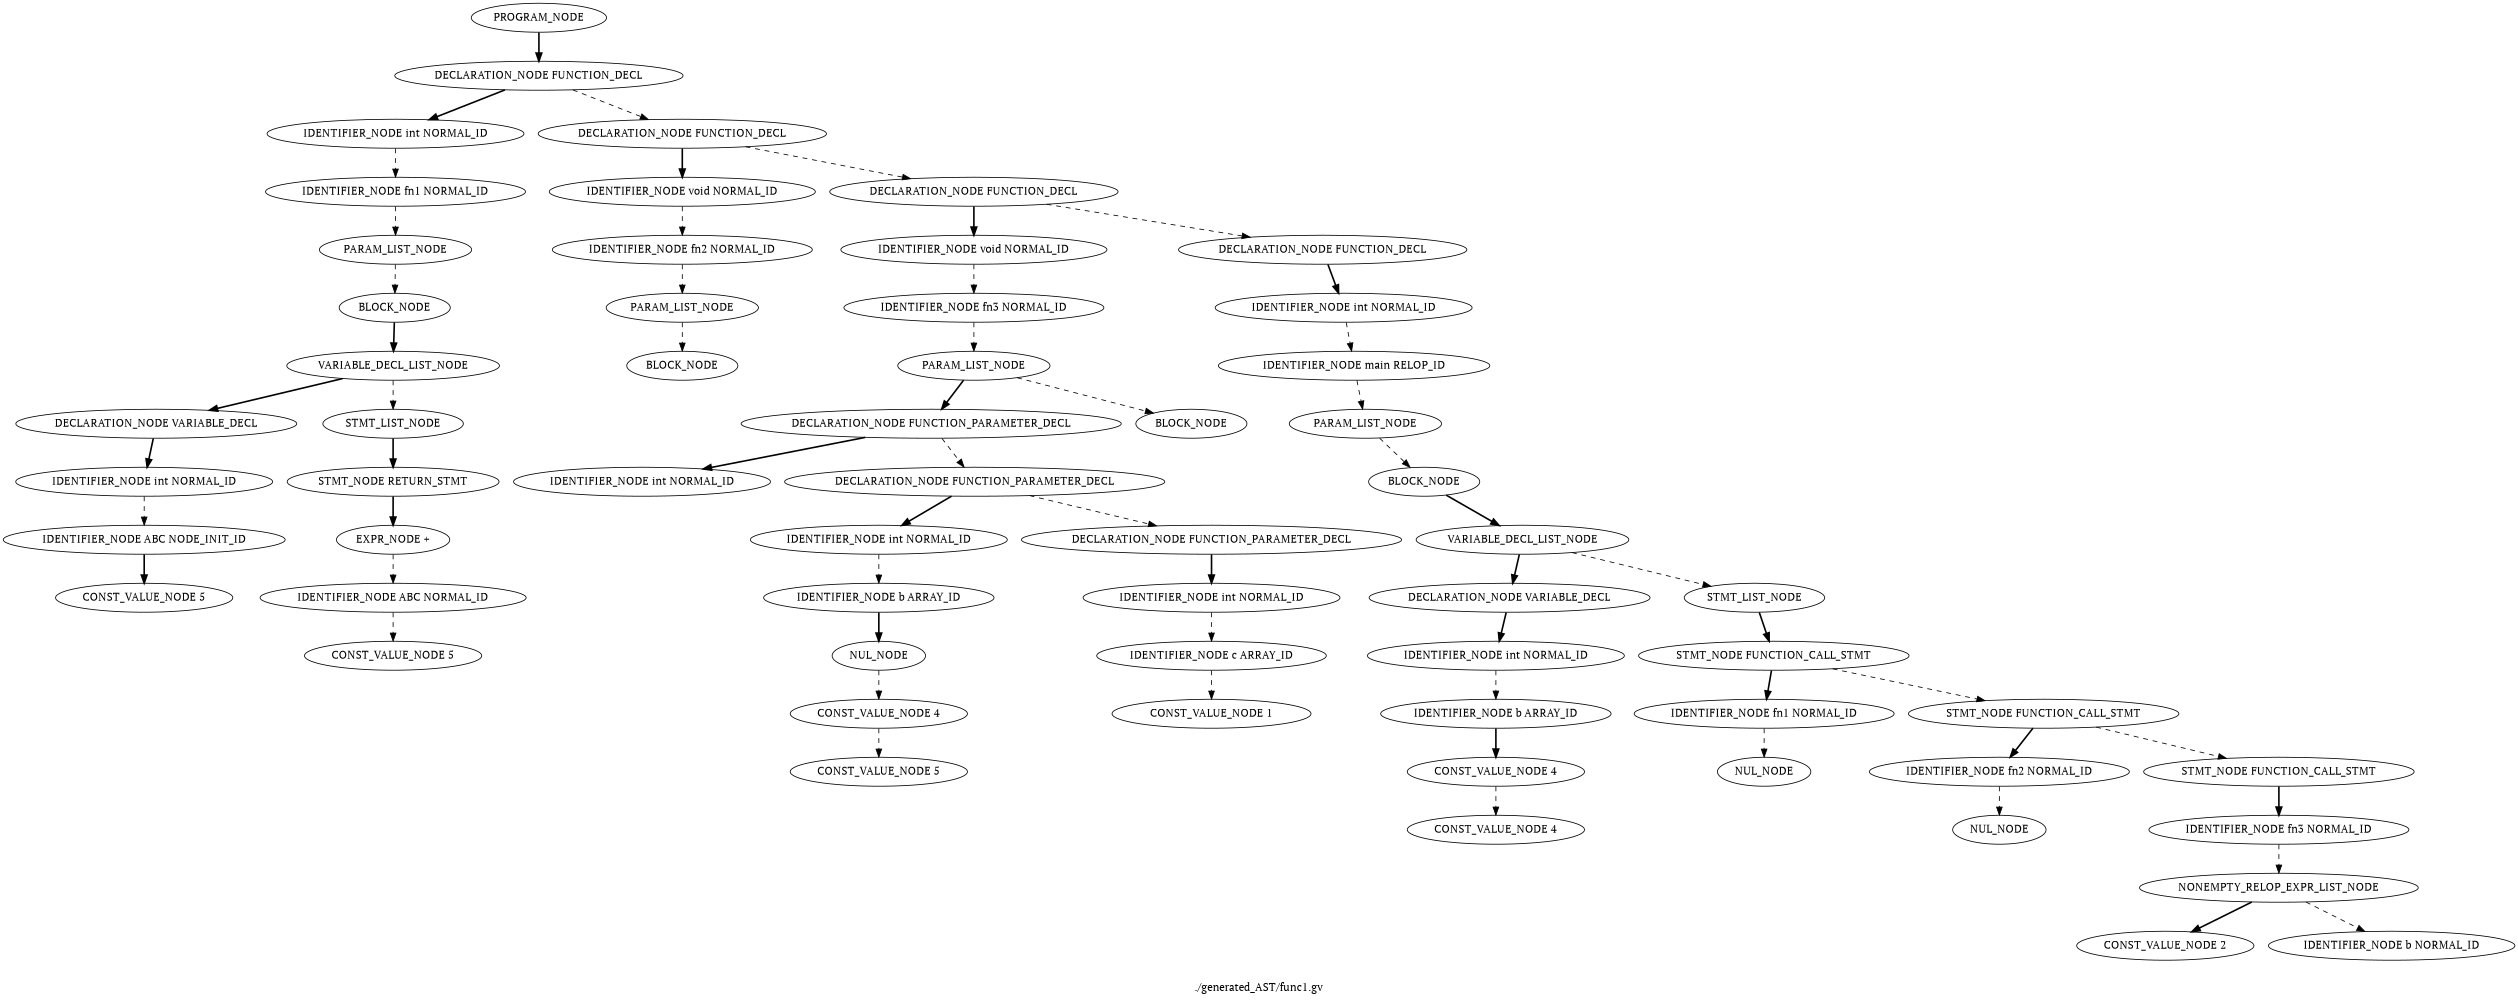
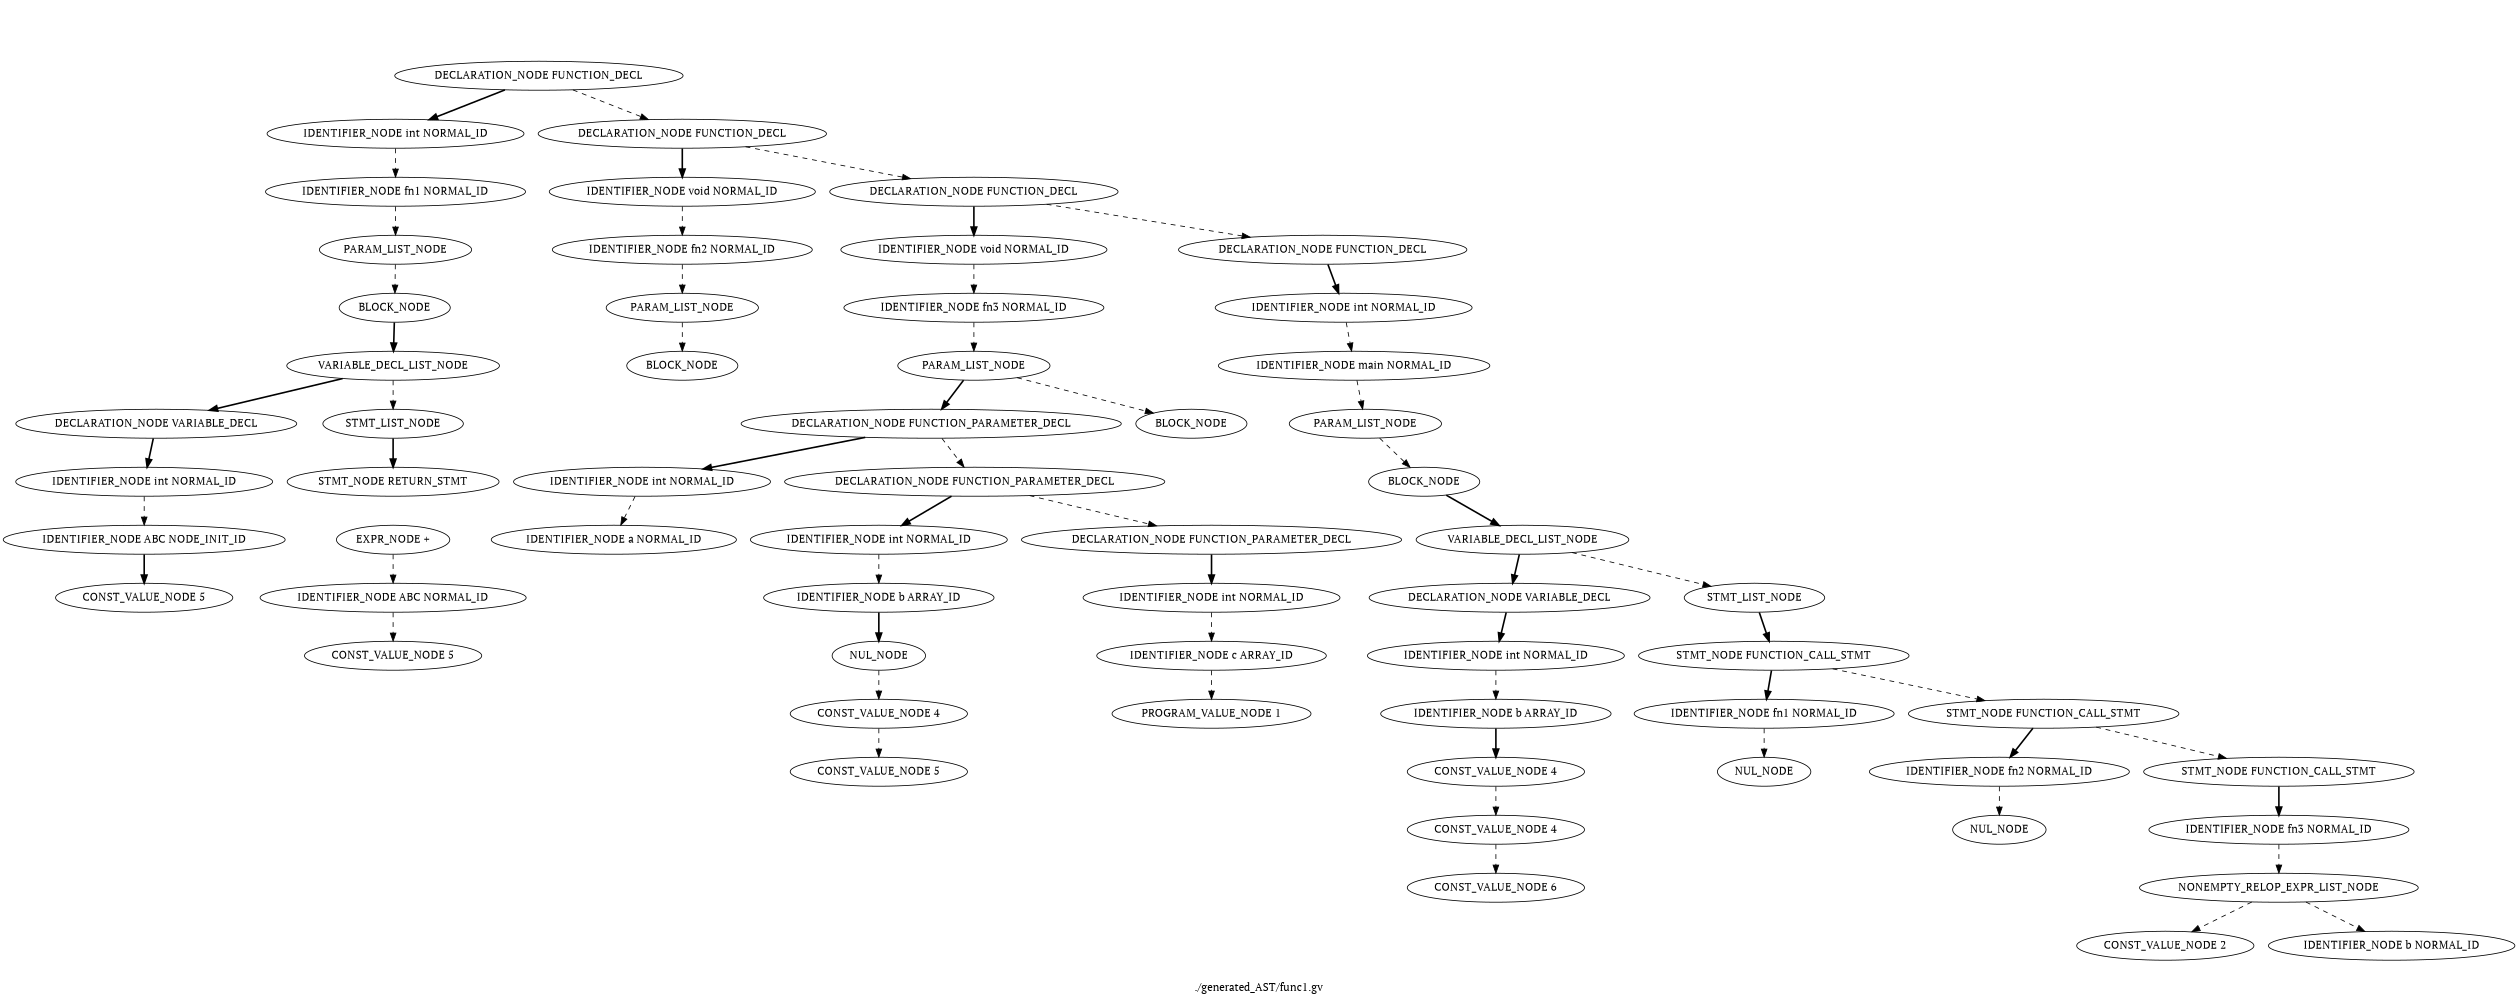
  digraph {
    fontname="PT Serif"
    label="./generated_AST/func1.gv"
    node [fontname="PT Serif"]
    edge [fontname="PT Serif" style=dashed]
-   n1 [label=PROGRAM_NODE]
    n2 [label="DECLARATION_NODE FUNCTION_DECL"]
    n3 [label="IDENTIFIER_NODE int NORMAL_ID"]
    n4 [label="DECLARATION_NODE FUNCTION_DECL"]
    n5 [label="IDENTIFIER_NODE fn1 NORMAL_ID"]
    n6 [label="IDENTIFIER_NODE void NORMAL_ID"]
    n7 [label="DECLARATION_NODE FUNCTION_DECL"]
    n8 [label=PARAM_LIST_NODE]
    n9 [label=BLOCK_NODE]
    n10 [label=VARIABLE_DECL_LIST_NODE]
    n11 [label="DECLARATION_NODE VARIABLE_DECL"]
    n12 [label=STMT_LIST_NODE]
    n13 [label="IDENTIFIER_NODE int NORMAL_ID"]
    n14 [label="STMT_NODE RETURN_STMT"]
    n15 [label="IDENTIFIER_NODE ABC NODE_INIT_ID"]
    n16 [label="CONST_VALUE_NODE 5"]
    n17 [label="EXPR_NODE +"]
    n18 [label="IDENTIFIER_NODE ABC NORMAL_ID"]
    n19 [label="CONST_VALUE_NODE 5"]
    n20 [label="IDENTIFIER_NODE fn2 NORMAL_ID"]
    n21 [label="IDENTIFIER_NODE void NORMAL_ID"]
    n22 [label="DECLARATION_NODE FUNCTION_DECL"]
    n23 [label=PARAM_LIST_NODE]
    n24 [label=BLOCK_NODE]
    n25 [label="IDENTIFIER_NODE fn3 NORMAL_ID"]
    n26 [label="IDENTIFIER_NODE int NORMAL_ID"]
    n27 [label=PARAM_LIST_NODE]
    n28 [label="DECLARATION_NODE FUNCTION_PARAMETER_DECL"]
    n29 [label=BLOCK_NODE]
    n30 [label="IDENTIFIER_NODE int NORMAL_ID"]
    n31 [label="DECLARATION_NODE FUNCTION_PARAMETER_DECL"]
+   n32 [label="IDENTIFIER_NODE a NORMAL_ID"]
    n33 [label="IDENTIFIER_NODE int NORMAL_ID"]
    n34 [label="DECLARATION_NODE FUNCTION_PARAMETER_DECL"]
    n35 [label="IDENTIFIER_NODE b ARRAY_ID"]
    n36 [label="IDENTIFIER_NODE int NORMAL_ID"]
    n37 [label=NUL_NODE]
    n38 [label="CONST_VALUE_NODE 4"]
    n39 [label="CONST_VALUE_NODE 5"]
    n40 [label="IDENTIFIER_NODE c ARRAY_ID"]
-   n41 [label="CONST_VALUE_NODE 1"]
-   n42 [label="IDENTIFIER_NODE main RELOP_ID"]
+   n41 [label="PROGRAM_VALUE_NODE 1"]
+   n42 [label="IDENTIFIER_NODE main NORMAL_ID"]
    n43 [label=PARAM_LIST_NODE]
    n44 [label=BLOCK_NODE]
    n45 [label=VARIABLE_DECL_LIST_NODE]
    n46 [label="DECLARATION_NODE VARIABLE_DECL"]
    n47 [label=STMT_LIST_NODE]
    n48 [label="IDENTIFIER_NODE int NORMAL_ID"]
    n49 [label="STMT_NODE FUNCTION_CALL_STMT"]
    n50 [label="IDENTIFIER_NODE b ARRAY_ID"]
    n51 [label="CONST_VALUE_NODE 4"]
    n52 [label="CONST_VALUE_NODE 4"]
+   n53 [label="CONST_VALUE_NODE 6"]
    n54 [label="IDENTIFIER_NODE fn1 NORMAL_ID"]
    n55 [label="STMT_NODE FUNCTION_CALL_STMT"]
    n56 [label=NUL_NODE]
    n57 [label="IDENTIFIER_NODE fn2 NORMAL_ID"]
    n58 [label="STMT_NODE FUNCTION_CALL_STMT"]
    n59 [label=NUL_NODE]
    n60 [label="IDENTIFIER_NODE fn3 NORMAL_ID"]
    n61 [label=NONEMPTY_RELOP_EXPR_LIST_NODE]
    n62 [label="CONST_VALUE_NODE 2"]
    n63 [label="IDENTIFIER_NODE b NORMAL_ID"]
-   n1 -> n2 [style=bold]
    n2 -> n3 [style=bold]
    n2 -> n4
    n3 -> n5
    n4 -> n6 [style=bold]
    n4 -> n7
    n5 -> n8
    n6 -> n20
    n7 -> n21 [style=bold]
    n7 -> n22
    n8 -> n9
    n9 -> n10 [style=bold]
    n10 -> n11 [style=bold]
    n10 -> n12
    n11 -> n13 [style=bold]
    n12 -> n14 [style=bold]
    n13 -> n15
-   n14 -> n17 [style=bold]
    n15 -> n16 [style=bold]
    n17 -> n18
    n18 -> n19
    n20 -> n23
    n21 -> n25
    n22 -> n26 [style=bold]
    n23 -> n24
    n25 -> n27
    n26 -> n42
    n27 -> n28 [style=bold]
    n27 -> n29
    n28 -> n30 [style=bold]
    n28 -> n31
+   n30 -> n32
    n31 -> n33 [style=bold]
    n31 -> n34
    n33 -> n35
    n34 -> n36 [style=bold]
    n35 -> n37 [style=bold]
    n36 -> n40
    n37 -> n38
    n38 -> n39
    n40 -> n41
    n42 -> n43
    n43 -> n44
    n44 -> n45 [style=bold]
    n45 -> n46 [style=bold]
    n45 -> n47
    n46 -> n48 [style=bold]
    n47 -> n49 [style=bold]
    n48 -> n50
    n49 -> n54 [style=bold]
    n49 -> n55
    n50 -> n51 [style=bold]
    n51 -> n52
+   n52 -> n53
    n54 -> n56
    n55 -> n57 [style=bold]
    n55 -> n58
    n57 -> n59
    n58 -> n60 [style=bold]
    n60 -> n61
-   n61 -> n62 [style=bold]
+   n61 -> n62
    n61 -> n63
  }
